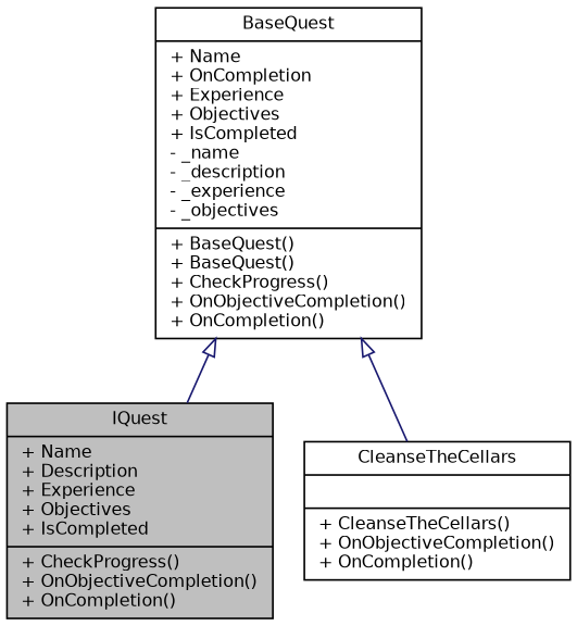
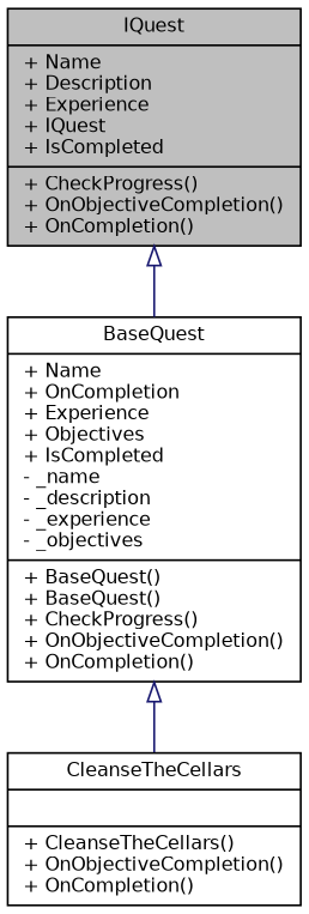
  digraph {
    node [color=black fillcolor=white fontname=Helvetica fontsize=10 shape=record style=filled]
    edge [arrowtail=onormal color=midnightblue dir=back fontname=Helvetica fontsize=10 labelfontname=Helvetica labelfontsize=10 style=solid]
-   n1 [fillcolor=grey75 fontcolor=black height=0.2 label="{IQuest\n|+ Name\l+ Description\l+ Experience\l+ Objectives\l+ IsCompleted\l|+ CheckProgress()\l+ OnObjectiveCompletion()\l+ OnCompletion()\l}" width=0.4]
+   n1 [fillcolor=grey75 fontcolor=black height=0.2 label="{IQuest\n|+ Name\l+ Description\l+ Experience\l+ IQuest\l+ IsCompleted\l|+ CheckProgress()\l+ OnObjectiveCompletion()\l+ OnCompletion()\l}" width=0.4]
    n2 [height=0.2 label="{BaseQuest\n|+ Name\l+ OnCompletion\l+ Experience\l+ Objectives\l+ IsCompleted\l- _name\l- _description\l- _experience\l- _objectives\l|+ BaseQuest()\l+ BaseQuest()\l+ CheckProgress()\l+ OnObjectiveCompletion()\l+ OnCompletion()\l}" width=0.4]
    n3 [height=0.2 label="{CleanseTheCellars\n||+ CleanseTheCellars()\l+ OnObjectiveCompletion()\l+ OnCompletion()\l}" width=0.4]
-   n2 -> n1
+   n1 -> n2
    n2 -> n3
  }
